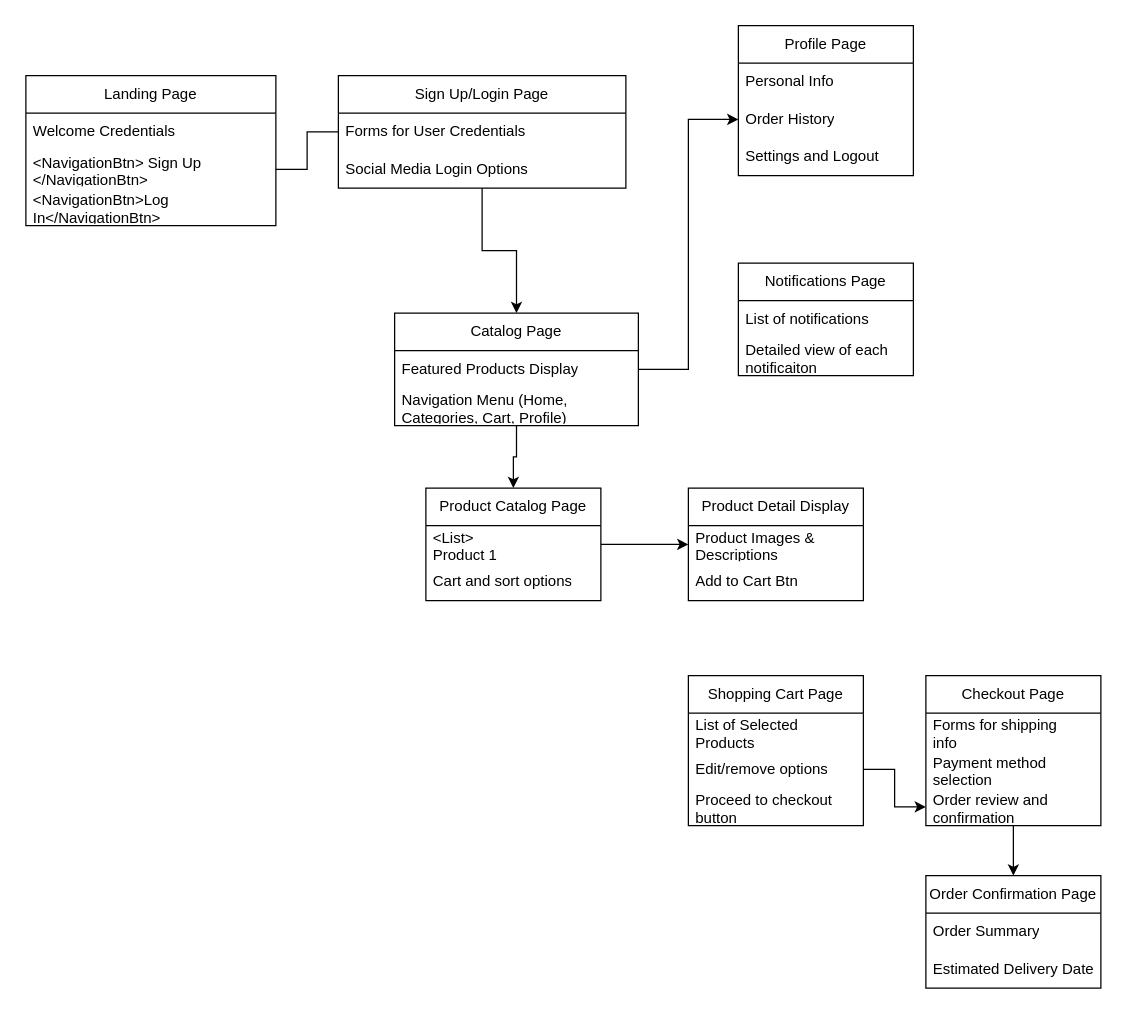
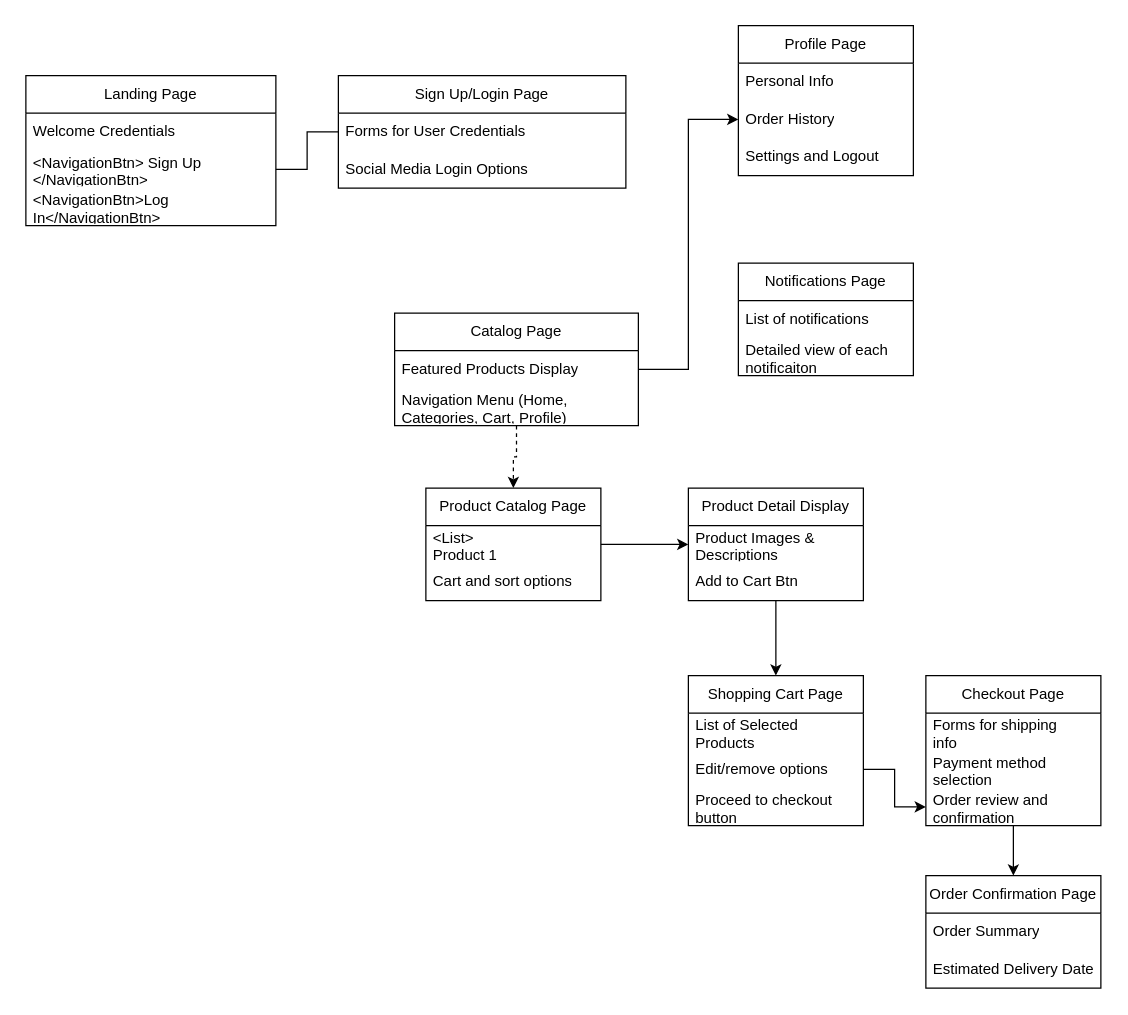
  <mxCell id="0" />
  <mxCell id="1" parent="0" />
  <mxCell id="2" value="Landing Page" style="swimlane;fontStyle=0;childLayout=stackLayout;horizontal=1;startSize=30;horizontalStack=0;resizeParent=1;resizeParentMax=0;resizeLast=0;collapsible=1;marginBottom=0;whiteSpace=wrap;html=1;" vertex="1" parent="1"><mxGeometry x="20" y="60" width="200" height="120" as="geometry" /></mxCell>
  <mxCell id="3" value="Welcome Credentials" style="text;strokeColor=none;fillColor=none;align=left;verticalAlign=middle;spacingLeft=4;spacingRight=4;overflow=hidden;points=[[0,0.5],[1,0.5]];portConstraint=eastwest;rotatable=0;whiteSpace=wrap;html=1;" vertex="1" parent="2"><mxGeometry y="30" width="200" height="30" as="geometry" /></mxCell>
  <mxCell id="4" value="&amp;lt;NavigationBtn&amp;gt; Sign Up &amp;lt;/NavigationBtn&amp;gt;" style="text;strokeColor=none;fillColor=none;align=left;verticalAlign=middle;spacingLeft=4;spacingRight=4;overflow=hidden;points=[[0,0.5],[1,0.5]];portConstraint=eastwest;rotatable=0;whiteSpace=wrap;html=1;" vertex="1" parent="2"><mxGeometry y="60" width="200" height="30" as="geometry" /></mxCell>
  <mxCell id="5" value="&amp;lt;NavigationBtn&amp;gt;Log In&amp;lt;/NavigationBtn&amp;gt;" style="text;strokeColor=none;fillColor=none;align=left;verticalAlign=middle;spacingLeft=4;spacingRight=4;overflow=hidden;points=[[0,0.5],[1,0.5]];portConstraint=eastwest;rotatable=0;whiteSpace=wrap;html=1;" vertex="1" parent="2"><mxGeometry y="90" width="200" height="30" as="geometry" /></mxCell>
- <mxCell id="6" style="edgeStyle=orthogonalEdgeStyle;rounded=0;orthogonalLoop=1;jettySize=auto;html=1;entryX=0.5;entryY=0;entryDx=0;entryDy=0;" edge="1" parent="1" source="7" target="12"><mxGeometry relative="1" as="geometry" /></mxCell>
  <mxCell id="7" value="Sign Up/Login Page" style="swimlane;fontStyle=0;childLayout=stackLayout;horizontal=1;startSize=30;horizontalStack=0;resizeParent=1;resizeParentMax=0;resizeLast=0;collapsible=1;marginBottom=0;whiteSpace=wrap;html=1;" vertex="1" parent="1"><mxGeometry x="270" y="60" width="230" height="90" as="geometry" /></mxCell>
  <mxCell id="8" value="Forms for User Credentials" style="text;strokeColor=none;fillColor=none;align=left;verticalAlign=middle;spacingLeft=4;spacingRight=4;overflow=hidden;points=[[0,0.5],[1,0.5]];portConstraint=eastwest;rotatable=0;whiteSpace=wrap;html=1;" vertex="1" parent="7"><mxGeometry y="30" width="230" height="30" as="geometry" /></mxCell>
  <mxCell id="9" value="Social Media Login Options" style="text;strokeColor=none;fillColor=none;align=left;verticalAlign=middle;spacingLeft=4;spacingRight=4;overflow=hidden;points=[[0,0.5],[1,0.5]];portConstraint=eastwest;rotatable=0;whiteSpace=wrap;html=1;" vertex="1" parent="7"><mxGeometry y="60" width="230" height="30" as="geometry" /></mxCell>
  <mxCell id="10" style="edgeStyle=orthogonalEdgeStyle;rounded=0;orthogonalLoop=1;jettySize=auto;html=1;exitX=1;exitY=0.5;exitDx=0;exitDy=0;entryX=0;entryY=0.5;entryDx=0;entryDy=0;endArrow=none;" edge="1" parent="1" source="4" target="7"><mxGeometry relative="1" as="geometry" /></mxCell>
- <mxCell id="11" style="edgeStyle=orthogonalEdgeStyle;rounded=0;orthogonalLoop=1;jettySize=auto;html=1;entryX=0.5;entryY=0;entryDx=0;entryDy=0;" edge="1" parent="1" source="12" target="15"><mxGeometry relative="1" as="geometry" /></mxCell>
+ <mxCell id="11" style="edgeStyle=orthogonalEdgeStyle;rounded=0;orthogonalLoop=1;jettySize=auto;html=1;entryX=0.5;entryY=0;entryDx=0;entryDy=0;dashed=1;" edge="1" parent="1" source="12" target="15"><mxGeometry relative="1" as="geometry" /></mxCell>
  <mxCell id="12" value="Catalog Page" style="swimlane;fontStyle=0;childLayout=stackLayout;horizontal=1;startSize=30;horizontalStack=0;resizeParent=1;resizeParentMax=0;resizeLast=0;collapsible=1;marginBottom=0;whiteSpace=wrap;html=1;" vertex="1" parent="1"><mxGeometry x="315" y="250" width="195" height="90" as="geometry" /></mxCell>
  <mxCell id="13" value="Featured Products Display" style="text;strokeColor=none;fillColor=none;align=left;verticalAlign=middle;spacingLeft=4;spacingRight=4;overflow=hidden;points=[[0,0.5],[1,0.5]];portConstraint=eastwest;rotatable=0;whiteSpace=wrap;html=1;" vertex="1" parent="12"><mxGeometry y="30" width="195" height="30" as="geometry" /></mxCell>
  <mxCell id="14" value="Navigation Menu (Home, Categories, Cart, Profile)" style="text;strokeColor=none;fillColor=none;align=left;verticalAlign=middle;spacingLeft=4;spacingRight=4;overflow=hidden;points=[[0,0.5],[1,0.5]];portConstraint=eastwest;rotatable=0;whiteSpace=wrap;html=1;" vertex="1" parent="12"><mxGeometry y="60" width="195" height="30" as="geometry" /></mxCell>
  <mxCell id="15" value="Product Catalog Page" style="swimlane;fontStyle=0;childLayout=stackLayout;horizontal=1;startSize=30;horizontalStack=0;resizeParent=1;resizeParentMax=0;resizeLast=0;collapsible=1;marginBottom=0;whiteSpace=wrap;html=1;" vertex="1" parent="1"><mxGeometry x="340" y="390" width="140" height="90" as="geometry" /></mxCell>
  <mxCell id="16" value="&amp;lt;List&amp;gt;&lt;br&gt;Product 1&lt;br&gt;Product 2&lt;br&gt;...&lt;br&gt;Product 3" style="text;strokeColor=none;fillColor=none;align=left;verticalAlign=middle;spacingLeft=4;spacingRight=4;overflow=hidden;points=[[0,0.5],[1,0.5]];portConstraint=eastwest;rotatable=0;whiteSpace=wrap;html=1;" vertex="1" parent="15"><mxGeometry y="30" width="140" height="30" as="geometry" /></mxCell>
  <mxCell id="17" value="Cart and sort options" style="text;strokeColor=none;fillColor=none;align=left;verticalAlign=middle;spacingLeft=4;spacingRight=4;overflow=hidden;points=[[0,0.5],[1,0.5]];portConstraint=eastwest;rotatable=0;whiteSpace=wrap;html=1;" vertex="1" parent="15"><mxGeometry y="60" width="140" height="30" as="geometry" /></mxCell>
+ <mxCell id="18" style="edgeStyle=orthogonalEdgeStyle;rounded=0;orthogonalLoop=1;jettySize=auto;html=1;entryX=0.5;entryY=0;entryDx=0;entryDy=0;" edge="1" parent="1" source="19" target="23"><mxGeometry relative="1" as="geometry" /></mxCell>
  <mxCell id="19" value="Product Detail Display" style="swimlane;fontStyle=0;childLayout=stackLayout;horizontal=1;startSize=30;horizontalStack=0;resizeParent=1;resizeParentMax=0;resizeLast=0;collapsible=1;marginBottom=0;whiteSpace=wrap;html=1;" vertex="1" parent="1"><mxGeometry x="550" y="390" width="140" height="90" as="geometry" /></mxCell>
  <mxCell id="20" value="Product Images &amp;amp; Descriptions" style="text;strokeColor=none;fillColor=none;align=left;verticalAlign=middle;spacingLeft=4;spacingRight=4;overflow=hidden;points=[[0,0.5],[1,0.5]];portConstraint=eastwest;rotatable=0;whiteSpace=wrap;html=1;" vertex="1" parent="19"><mxGeometry y="30" width="140" height="30" as="geometry" /></mxCell>
  <mxCell id="21" value="Add to Cart Btn" style="text;strokeColor=none;fillColor=none;align=left;verticalAlign=middle;spacingLeft=4;spacingRight=4;overflow=hidden;points=[[0,0.5],[1,0.5]];portConstraint=eastwest;rotatable=0;whiteSpace=wrap;html=1;" vertex="1" parent="19"><mxGeometry y="60" width="140" height="30" as="geometry" /></mxCell>
  <mxCell id="22" style="edgeStyle=orthogonalEdgeStyle;rounded=0;orthogonalLoop=1;jettySize=auto;html=1;entryX=0;entryY=0.5;entryDx=0;entryDy=0;" edge="1" parent="1" source="16" target="20"><mxGeometry relative="1" as="geometry" /></mxCell>
  <mxCell id="23" value="Shopping Cart Page" style="swimlane;fontStyle=0;childLayout=stackLayout;horizontal=1;startSize=30;horizontalStack=0;resizeParent=1;resizeParentMax=0;resizeLast=0;collapsible=1;marginBottom=0;whiteSpace=wrap;html=1;" vertex="1" parent="1"><mxGeometry x="550" y="540" width="140" height="120" as="geometry" /></mxCell>
  <mxCell id="24" value="List of Selected Products" style="text;strokeColor=none;fillColor=none;align=left;verticalAlign=middle;spacingLeft=4;spacingRight=4;overflow=hidden;points=[[0,0.5],[1,0.5]];portConstraint=eastwest;rotatable=0;whiteSpace=wrap;html=1;" vertex="1" parent="23"><mxGeometry y="30" width="140" height="30" as="geometry" /></mxCell>
  <mxCell id="25" value="Edit/remove options" style="text;strokeColor=none;fillColor=none;align=left;verticalAlign=middle;spacingLeft=4;spacingRight=4;overflow=hidden;points=[[0,0.5],[1,0.5]];portConstraint=eastwest;rotatable=0;whiteSpace=wrap;html=1;" vertex="1" parent="23"><mxGeometry y="60" width="140" height="30" as="geometry" /></mxCell>
  <mxCell id="26" value="Proceed to checkout button" style="text;strokeColor=none;fillColor=none;align=left;verticalAlign=middle;spacingLeft=4;spacingRight=4;overflow=hidden;points=[[0,0.5],[1,0.5]];portConstraint=eastwest;rotatable=0;whiteSpace=wrap;html=1;" vertex="1" parent="23"><mxGeometry y="90" width="140" height="30" as="geometry" /></mxCell>
  <mxCell id="27" style="edgeStyle=orthogonalEdgeStyle;rounded=0;orthogonalLoop=1;jettySize=auto;html=1;" edge="1" parent="1" source="28" target="33"><mxGeometry relative="1" as="geometry" /></mxCell>
  <mxCell id="28" value="Checkout Page" style="swimlane;fontStyle=0;childLayout=stackLayout;horizontal=1;startSize=30;horizontalStack=0;resizeParent=1;resizeParentMax=0;resizeLast=0;collapsible=1;marginBottom=0;whiteSpace=wrap;html=1;" vertex="1" parent="1"><mxGeometry x="740" y="540" width="140" height="120" as="geometry" /></mxCell>
  <mxCell id="29" value="Forms for shipping info&lt;span style=&quot;white-space: pre;&quot;&gt;&#09;&lt;/span&gt;" style="text;strokeColor=none;fillColor=none;align=left;verticalAlign=middle;spacingLeft=4;spacingRight=4;overflow=hidden;points=[[0,0.5],[1,0.5]];portConstraint=eastwest;rotatable=0;whiteSpace=wrap;html=1;" vertex="1" parent="28"><mxGeometry y="30" width="140" height="30" as="geometry" /></mxCell>
  <mxCell id="30" value="Payment method selection" style="text;strokeColor=none;fillColor=none;align=left;verticalAlign=middle;spacingLeft=4;spacingRight=4;overflow=hidden;points=[[0,0.5],[1,0.5]];portConstraint=eastwest;rotatable=0;whiteSpace=wrap;html=1;" vertex="1" parent="28"><mxGeometry y="60" width="140" height="30" as="geometry" /></mxCell>
  <mxCell id="31" value="Order review and confirmation" style="text;strokeColor=none;fillColor=none;align=left;verticalAlign=middle;spacingLeft=4;spacingRight=4;overflow=hidden;points=[[0,0.5],[1,0.5]];portConstraint=eastwest;rotatable=0;whiteSpace=wrap;html=1;" vertex="1" parent="28"><mxGeometry y="90" width="140" height="30" as="geometry" /></mxCell>
  <mxCell id="32" style="edgeStyle=orthogonalEdgeStyle;rounded=0;orthogonalLoop=1;jettySize=auto;html=1;exitX=1;exitY=0.5;exitDx=0;exitDy=0;" edge="1" parent="1" source="25" target="31"><mxGeometry relative="1" as="geometry" /></mxCell>
  <mxCell id="33" value="Order Confirmation Page" style="swimlane;fontStyle=0;childLayout=stackLayout;horizontal=1;startSize=30;horizontalStack=0;resizeParent=1;resizeParentMax=0;resizeLast=0;collapsible=1;marginBottom=0;whiteSpace=wrap;html=1;" vertex="1" parent="1"><mxGeometry x="740" y="700" width="140" height="90" as="geometry" /></mxCell>
  <mxCell id="34" value="Order Summary" style="text;strokeColor=none;fillColor=none;align=left;verticalAlign=middle;spacingLeft=4;spacingRight=4;overflow=hidden;points=[[0,0.5],[1,0.5]];portConstraint=eastwest;rotatable=0;whiteSpace=wrap;html=1;" vertex="1" parent="33"><mxGeometry y="30" width="140" height="30" as="geometry" /></mxCell>
  <mxCell id="35" value="Estimated Delivery Date" style="text;strokeColor=none;fillColor=none;align=left;verticalAlign=middle;spacingLeft=4;spacingRight=4;overflow=hidden;points=[[0,0.5],[1,0.5]];portConstraint=eastwest;rotatable=0;whiteSpace=wrap;html=1;" vertex="1" parent="33"><mxGeometry y="60" width="140" height="30" as="geometry" /></mxCell>
  <mxCell id="36" value="Profile Page" style="swimlane;fontStyle=0;childLayout=stackLayout;horizontal=1;startSize=30;horizontalStack=0;resizeParent=1;resizeParentMax=0;resizeLast=0;collapsible=1;marginBottom=0;whiteSpace=wrap;html=1;" vertex="1" parent="1"><mxGeometry x="590" y="20" width="140" height="120" as="geometry" /></mxCell>
  <mxCell id="37" value="Personal Info" style="text;strokeColor=none;fillColor=none;align=left;verticalAlign=middle;spacingLeft=4;spacingRight=4;overflow=hidden;points=[[0,0.5],[1,0.5]];portConstraint=eastwest;rotatable=0;whiteSpace=wrap;html=1;" vertex="1" parent="36"><mxGeometry y="30" width="140" height="30" as="geometry" /></mxCell>
  <mxCell id="38" value="Order History" style="text;strokeColor=none;fillColor=none;align=left;verticalAlign=middle;spacingLeft=4;spacingRight=4;overflow=hidden;points=[[0,0.5],[1,0.5]];portConstraint=eastwest;rotatable=0;whiteSpace=wrap;html=1;" vertex="1" parent="36"><mxGeometry y="60" width="140" height="30" as="geometry" /></mxCell>
  <mxCell id="39" value="Settings and Logout" style="text;strokeColor=none;fillColor=none;align=left;verticalAlign=middle;spacingLeft=4;spacingRight=4;overflow=hidden;points=[[0,0.5],[1,0.5]];portConstraint=eastwest;rotatable=0;whiteSpace=wrap;html=1;" vertex="1" parent="36"><mxGeometry y="90" width="140" height="30" as="geometry" /></mxCell>
  <mxCell id="40" style="edgeStyle=orthogonalEdgeStyle;rounded=0;orthogonalLoop=1;jettySize=auto;html=1;exitX=1;exitY=0.5;exitDx=0;exitDy=0;entryX=0;entryY=0.5;entryDx=0;entryDy=0;" edge="1" parent="1" source="13" target="38"><mxGeometry relative="1" as="geometry" /></mxCell>
  <mxCell id="41" value="Notifications Page" style="swimlane;fontStyle=0;childLayout=stackLayout;horizontal=1;startSize=30;horizontalStack=0;resizeParent=1;resizeParentMax=0;resizeLast=0;collapsible=1;marginBottom=0;whiteSpace=wrap;html=1;" vertex="1" parent="1"><mxGeometry x="590" y="210" width="140" height="90" as="geometry" /></mxCell>
  <mxCell id="42" value="List of notifications" style="text;strokeColor=none;fillColor=none;align=left;verticalAlign=middle;spacingLeft=4;spacingRight=4;overflow=hidden;points=[[0,0.5],[1,0.5]];portConstraint=eastwest;rotatable=0;whiteSpace=wrap;html=1;" vertex="1" parent="41"><mxGeometry y="30" width="140" height="30" as="geometry" /></mxCell>
  <mxCell id="43" value="Detailed view of each notificaiton" style="text;strokeColor=none;fillColor=none;align=left;verticalAlign=middle;spacingLeft=4;spacingRight=4;overflow=hidden;points=[[0,0.5],[1,0.5]];portConstraint=eastwest;rotatable=0;whiteSpace=wrap;html=1;" vertex="1" parent="41"><mxGeometry y="60" width="140" height="30" as="geometry" /></mxCell>
